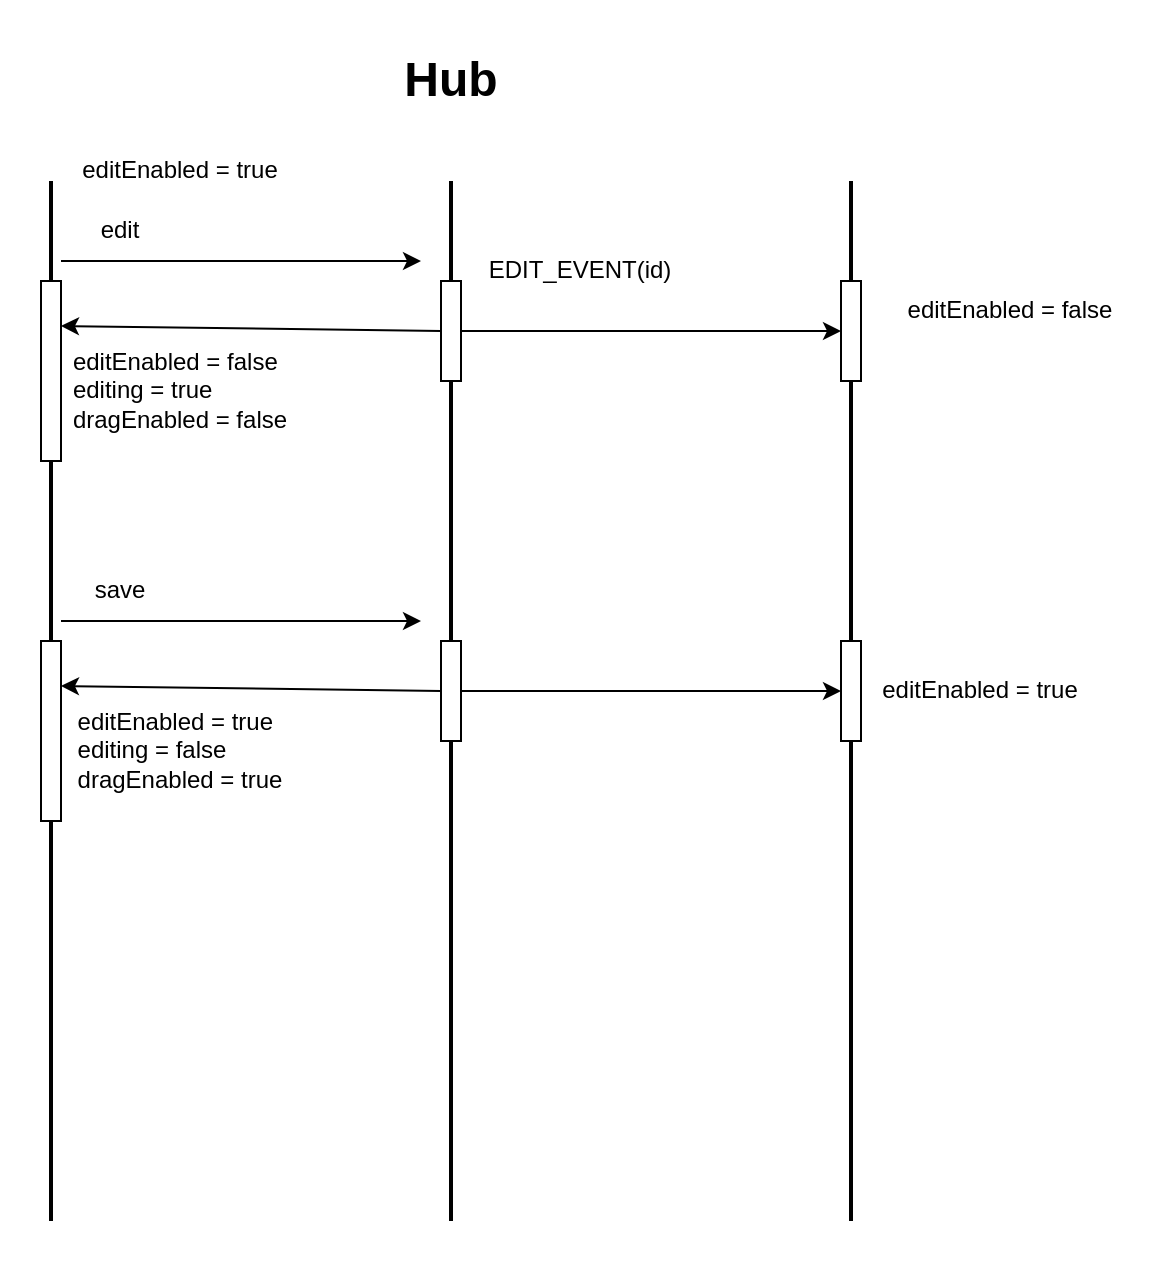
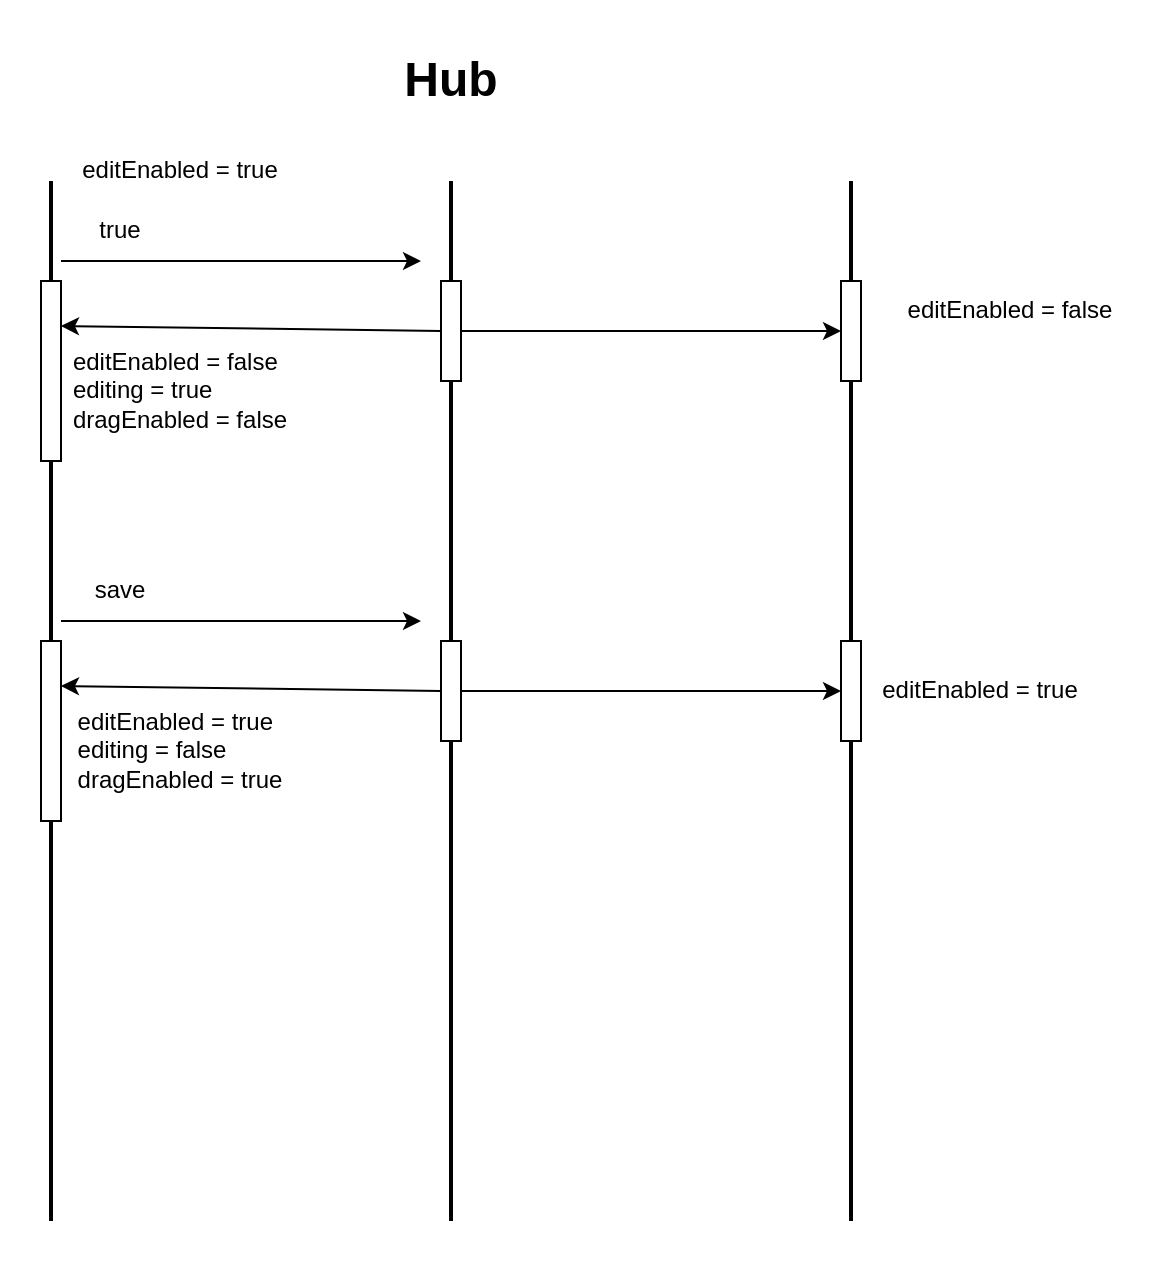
  <mxCell id="0" />
  <mxCell id="1" parent="0" />
  <mxCell id="2" value="" style="line;strokeWidth=2;direction=south;html=1;" vertex="1" parent="1"><mxGeometry x="20" y="90" width="10" height="520" as="geometry" /></mxCell>
  <mxCell id="3" value="Hub" style="text;strokeColor=none;fillColor=none;html=1;fontSize=24;fontStyle=1;verticalAlign=middle;align=center;" vertex="1" parent="1"><mxGeometry x="175" y="20" width="100" height="40" as="geometry" /></mxCell>
  <mxCell id="4" value="" style="line;strokeWidth=2;direction=south;html=1;" vertex="1" parent="1"><mxGeometry x="220" y="90" width="10" height="520" as="geometry" /></mxCell>
  <mxCell id="5" value="" style="line;strokeWidth=2;direction=south;html=1;" vertex="1" parent="1"><mxGeometry x="420" y="90" width="10" height="520" as="geometry" /></mxCell>
  <mxCell id="6" value="editEnabled = true" style="text;html=1;strokeColor=none;fillColor=none;align=center;verticalAlign=middle;whiteSpace=wrap;rounded=0;" vertex="1" parent="1"><mxGeometry x="30" y="70" width="120" height="30" as="geometry" /></mxCell>
  <mxCell id="7" value="" style="endArrow=classic;html=1;" edge="1" parent="1"><mxGeometry width="50" height="50" relative="1" as="geometry"><mxPoint x="30" y="130" as="sourcePoint" /><mxPoint x="210" y="130" as="targetPoint" /></mxGeometry></mxCell>
- <mxCell id="8" value="edit" style="text;html=1;strokeColor=none;fillColor=none;align=center;verticalAlign=middle;whiteSpace=wrap;rounded=0;" vertex="1" parent="1"><mxGeometry x="30" y="100" width="60" height="30" as="geometry" /></mxCell>
+ <mxCell id="8" value="true" style="text;html=1;strokeColor=none;fillColor=none;align=center;verticalAlign=middle;whiteSpace=wrap;rounded=0;" vertex="1" parent="1"><mxGeometry x="30" y="100" width="60" height="30" as="geometry" /></mxCell>
  <mxCell id="9" value="" style="edgeStyle=none;html=1;" edge="1" parent="1" source="11" target="12"><mxGeometry relative="1" as="geometry" /></mxCell>
  <mxCell id="10" value="" style="edgeStyle=none;html=1;entryX=1;entryY=0.25;entryDx=0;entryDy=0;" edge="1" parent="1" source="11" target="15"><mxGeometry relative="1" as="geometry" /></mxCell>
  <mxCell id="11" value="" style="rounded=0;whiteSpace=wrap;html=1;" vertex="1" parent="1"><mxGeometry x="220" y="140" width="10" height="50" as="geometry" /></mxCell>
  <mxCell id="12" value="" style="rounded=0;whiteSpace=wrap;html=1;" vertex="1" parent="1"><mxGeometry x="420" y="140" width="10" height="50" as="geometry" /></mxCell>
  <mxCell id="13" value="editEnabled = false" style="text;html=1;strokeColor=none;fillColor=none;align=center;verticalAlign=middle;whiteSpace=wrap;rounded=0;" vertex="1" parent="1"><mxGeometry x="445" y="140" width="120" height="30" as="geometry" /></mxCell>
  <mxCell id="14" value="&lt;div style=&quot;text-align: left;&quot;&gt;&lt;span style=&quot;background-color: initial;&quot;&gt;editEnabled = false&lt;/span&gt;&lt;/div&gt;&lt;div style=&quot;text-align: left;&quot;&gt;&lt;span style=&quot;background-color: initial;&quot;&gt;editing = true&lt;/span&gt;&lt;/div&gt;&lt;div style=&quot;text-align: left;&quot;&gt;&lt;span style=&quot;background-color: initial;&quot;&gt;dragEnabled = false&lt;/span&gt;&lt;/div&gt;" style="text;html=1;strokeColor=none;fillColor=none;align=center;verticalAlign=middle;whiteSpace=wrap;rounded=0;" vertex="1" parent="1"><mxGeometry x="30" y="170" width="120" height="50" as="geometry" /></mxCell>
  <mxCell id="15" value="" style="rounded=0;whiteSpace=wrap;html=1;" vertex="1" parent="1"><mxGeometry x="20" y="140" width="10" height="90" as="geometry" /></mxCell>
  <mxCell id="16" value="" style="endArrow=classic;html=1;" edge="1" parent="1"><mxGeometry width="50" height="50" relative="1" as="geometry"><mxPoint x="30" y="310" as="sourcePoint" /><mxPoint x="210" y="310" as="targetPoint" /></mxGeometry></mxCell>
  <mxCell id="17" value="save" style="text;html=1;strokeColor=none;fillColor=none;align=center;verticalAlign=middle;whiteSpace=wrap;rounded=0;" vertex="1" parent="1"><mxGeometry x="30" y="280" width="60" height="30" as="geometry" /></mxCell>
  <mxCell id="18" value="" style="edgeStyle=none;html=1;" edge="1" parent="1" source="20" target="21"><mxGeometry relative="1" as="geometry" /></mxCell>
  <mxCell id="19" value="" style="edgeStyle=none;html=1;entryX=1;entryY=0.25;entryDx=0;entryDy=0;" edge="1" parent="1" source="20" target="24"><mxGeometry relative="1" as="geometry" /></mxCell>
  <mxCell id="20" value="" style="rounded=0;whiteSpace=wrap;html=1;" vertex="1" parent="1"><mxGeometry x="220" y="320" width="10" height="50" as="geometry" /></mxCell>
  <mxCell id="21" value="" style="rounded=0;whiteSpace=wrap;html=1;" vertex="1" parent="1"><mxGeometry x="420" y="320" width="10" height="50" as="geometry" /></mxCell>
  <mxCell id="22" value="editEnabled = true" style="text;html=1;strokeColor=none;fillColor=none;align=center;verticalAlign=middle;whiteSpace=wrap;rounded=0;" vertex="1" parent="1"><mxGeometry x="430" y="330" width="120" height="30" as="geometry" /></mxCell>
  <mxCell id="23" value="&lt;div style=&quot;text-align: left;&quot;&gt;&lt;span style=&quot;background-color: initial;&quot;&gt;editEnabled = true&lt;/span&gt;&lt;/div&gt;&lt;div style=&quot;text-align: left;&quot;&gt;&lt;span style=&quot;background-color: initial;&quot;&gt;editing = false&lt;/span&gt;&lt;/div&gt;&lt;div style=&quot;text-align: left;&quot;&gt;&lt;span style=&quot;background-color: initial;&quot;&gt;dragEnabled = true&lt;/span&gt;&lt;/div&gt;" style="text;html=1;strokeColor=none;fillColor=none;align=center;verticalAlign=middle;whiteSpace=wrap;rounded=0;" vertex="1" parent="1"><mxGeometry x="30" y="350" width="120" height="50" as="geometry" /></mxCell>
  <mxCell id="24" value="" style="rounded=0;whiteSpace=wrap;html=1;" vertex="1" parent="1"><mxGeometry x="20" y="320" width="10" height="90" as="geometry" /></mxCell>
- <mxCell id="25" value="EDIT_EVENT(id)" style="text;html=1;strokeColor=none;fillColor=none;align=center;verticalAlign=middle;whiteSpace=wrap;rounded=0;" vertex="1" parent="1"><mxGeometry x="240" y="120" width="100" height="30" as="geometry" /></mxCell>
